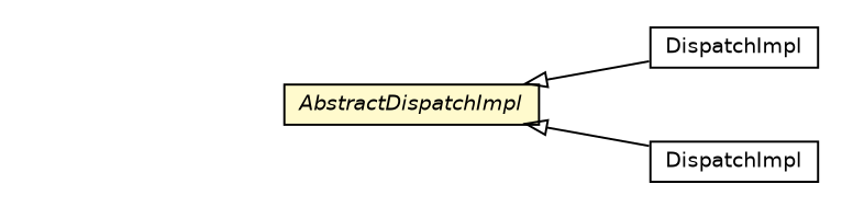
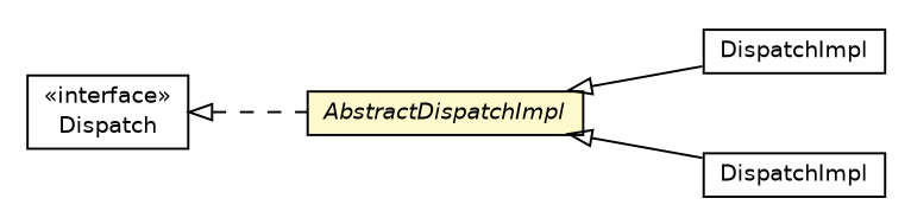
  digraph {
    nodesep=0.25
    rankdir=LR
    ranksep=0.5
    node [fontcolor=black fontname=Helvetica fontsize=10.0 shape=plaintext]
    edge [arrowtail=empty dir=back fontname=Helvetica fontsize=10 headport=p labelfontname=Helvetica labelfontsize=10 tailport=p]
+   n1 [label=<<table title="com.gwtplatform.dispatch.server.Dispatch" border="0" cellborder="1" cellspacing="0" cellpadding="2" port="p" href="./Dispatch.html"> 		<tr><td><table border="0" cellspacing="0" cellpadding="1"> <tr><td align="center" balign="center"> &#171;interface&#187; </td></tr> <tr><td align="center" balign="center"> Dispatch </td></tr> 		</table></td></tr> 		</table>>]
    n2 [label=<<table title="com.gwtplatform.dispatch.server.AbstractDispatchImpl" border="0" cellborder="1" cellspacing="0" cellpadding="2" port="p" bgcolor="lemonChiffon" href="./AbstractDispatchImpl.html"> 		<tr><td><table border="0" cellspacing="0" cellpadding="1"> <tr><td align="center" balign="center"><font face="Helvetica-Oblique"> AbstractDispatchImpl </font></td></tr> 		</table></td></tr> 		</table>>]
    n3 [label=<<table title="com.gwtplatform.dispatch.server.guice.DispatchImpl" border="0" cellborder="1" cellspacing="0" cellpadding="2" port="p" href="./guice/DispatchImpl.html"> 		<tr><td><table border="0" cellspacing="0" cellpadding="1"> <tr><td align="center" balign="center"> DispatchImpl </td></tr> 		</table></td></tr> 		</table>>]
    n4 [label=<<table title="com.gwtplatform.dispatch.server.spring.DispatchImpl" border="0" cellborder="1" cellspacing="0" cellpadding="2" port="p" href="./spring/DispatchImpl.html"> 		<tr><td><table border="0" cellspacing="0" cellpadding="1"> <tr><td align="center" balign="center"> DispatchImpl </td></tr> 		</table></td></tr> 		</table>>]
+   n1 -> n2 [style=dashed]
    n2 -> n3
    n2 -> n4
  }
